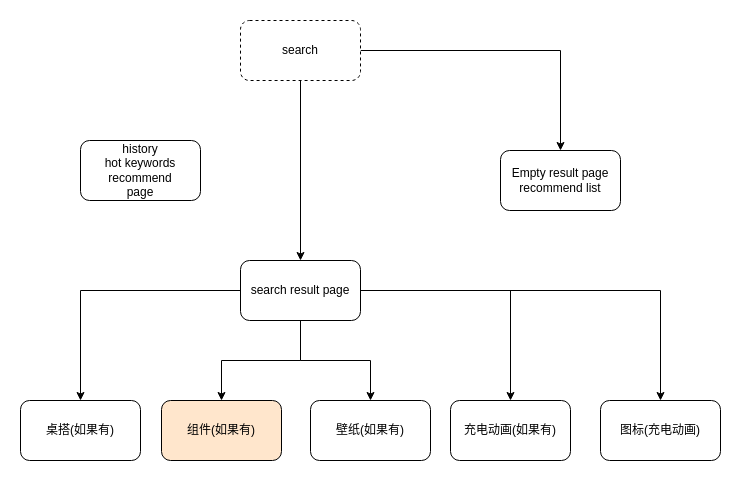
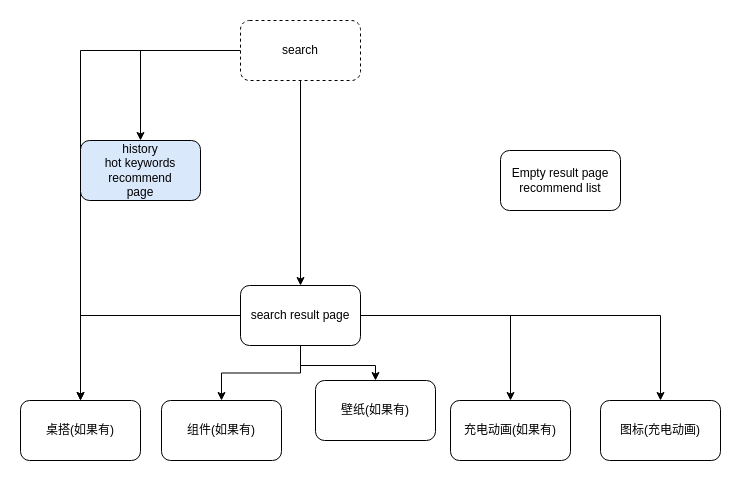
  <mxCell id="0" />
  <mxCell id="1" parent="0" />
+ <mxCell id="2" value="" style="edgeStyle=orthogonalEdgeStyle;rounded=0;orthogonalLoop=1;jettySize=auto;html=1;" edge="1" parent="1" source="5" target="6"><mxGeometry relative="1" as="geometry" /></mxCell>
  <mxCell id="3" value="" style="edgeStyle=orthogonalEdgeStyle;rounded=0;orthogonalLoop=1;jettySize=auto;html=1;" edge="1" parent="1" source="5" target="12"><mxGeometry relative="1" as="geometry" /></mxCell>
- <mxCell id="4" value="" style="edgeStyle=orthogonalEdgeStyle;rounded=0;orthogonalLoop=1;jettySize=auto;html=1;" edge="1" parent="1" source="5" target="16"><mxGeometry relative="1" as="geometry" /></mxCell>
+ <mxCell id="4" value="" style="edgeStyle=orthogonalEdgeStyle;rounded=0;orthogonalLoop=1;jettySize=auto;html=1;" edge="1" parent="1" source="5" target="13"><mxGeometry relative="1" as="geometry" /></mxCell>
  <mxCell id="5" value="search" style="rounded=1;whiteSpace=wrap;html=1;dashed=1;" vertex="1" parent="1"><mxGeometry x="240" y="20" width="120" height="60" as="geometry" /></mxCell>
- <mxCell id="6" value="history&lt;div&gt;hot keywords&lt;br&gt;&lt;div&gt;recommend&lt;/div&gt;&lt;div&gt;page&lt;/div&gt;&lt;/div&gt;" style="whiteSpace=wrap;html=1;rounded=1;" vertex="1" parent="1"><mxGeometry x="80" y="140" width="120" height="60" as="geometry" /></mxCell>
+ <mxCell id="6" value="history&lt;div&gt;hot keywords&lt;br&gt;&lt;div&gt;recommend&lt;/div&gt;&lt;div&gt;page&lt;/div&gt;&lt;/div&gt;" style="whiteSpace=wrap;html=1;rounded=1;fillColor=#dae8fc;" vertex="1" parent="1"><mxGeometry x="80" y="140" width="120" height="60" as="geometry" /></mxCell>
  <mxCell id="7" value="" style="edgeStyle=orthogonalEdgeStyle;rounded=0;orthogonalLoop=1;jettySize=auto;html=1;" edge="1" parent="1" source="12" target="13"><mxGeometry relative="1" as="geometry" /></mxCell>
  <mxCell id="8" value="" style="edgeStyle=orthogonalEdgeStyle;rounded=0;orthogonalLoop=1;jettySize=auto;html=1;" edge="1" parent="1" source="12" target="14"><mxGeometry relative="1" as="geometry" /></mxCell>
  <mxCell id="9" value="" style="edgeStyle=orthogonalEdgeStyle;rounded=0;orthogonalLoop=1;jettySize=auto;html=1;" edge="1" parent="1" source="12" target="15"><mxGeometry relative="1" as="geometry" /></mxCell>
  <mxCell id="10" value="" style="edgeStyle=orthogonalEdgeStyle;rounded=0;orthogonalLoop=1;jettySize=auto;html=1;" edge="1" parent="1" source="12" target="17"><mxGeometry relative="1" as="geometry" /></mxCell>
  <mxCell id="11" value="" style="edgeStyle=orthogonalEdgeStyle;rounded=0;orthogonalLoop=1;jettySize=auto;html=1;" edge="1" parent="1" source="12" target="18"><mxGeometry relative="1" as="geometry" /></mxCell>
- <mxCell id="12" value="search result page" style="whiteSpace=wrap;html=1;rounded=1;" vertex="1" parent="1"><mxGeometry x="240" y="260" width="120" height="60" as="geometry" /></mxCell>
+ <mxCell id="12" value="search result page" style="whiteSpace=wrap;html=1;rounded=1;" vertex="1" parent="1"><mxGeometry x="240" y="285" width="120" height="60" as="geometry" /></mxCell>
  <mxCell id="13" value="桌搭(如果有)" style="whiteSpace=wrap;html=1;rounded=1;" vertex="1" parent="1"><mxGeometry x="20" y="400" width="120" height="60" as="geometry" /></mxCell>
- <mxCell id="14" value="组件(如果有)" style="whiteSpace=wrap;html=1;rounded=1;fillColor=#ffe6cc;" vertex="1" parent="1"><mxGeometry x="161" y="400" width="120" height="60" as="geometry" /></mxCell>
- <mxCell id="15" value="壁纸(如果有)" style="whiteSpace=wrap;html=1;rounded=1;" vertex="1" parent="1"><mxGeometry x="310" y="400" width="120" height="60" as="geometry" /></mxCell>
+ <mxCell id="14" value="组件(如果有)" style="whiteSpace=wrap;html=1;rounded=1;" vertex="1" parent="1"><mxGeometry x="161" y="400" width="120" height="60" as="geometry" /></mxCell>
+ <mxCell id="15" value="壁纸(如果有)" style="whiteSpace=wrap;html=1;rounded=1;" vertex="1" parent="1"><mxGeometry x="315" y="380" width="120" height="60" as="geometry" /></mxCell>
  <mxCell id="16" value="Empty result page&lt;div&gt;recommend list&lt;/div&gt;" style="whiteSpace=wrap;html=1;rounded=1;" vertex="1" parent="1"><mxGeometry x="500" y="150" width="120" height="60" as="geometry" /></mxCell>
  <mxCell id="17" value="充电动画(如果有)" style="whiteSpace=wrap;html=1;rounded=1;" vertex="1" parent="1"><mxGeometry x="450" y="400" width="120" height="60" as="geometry" /></mxCell>
  <mxCell id="18" value="图标(充电动画)" style="whiteSpace=wrap;html=1;rounded=1;" vertex="1" parent="1"><mxGeometry x="600" y="400" width="120" height="60" as="geometry" /></mxCell>
